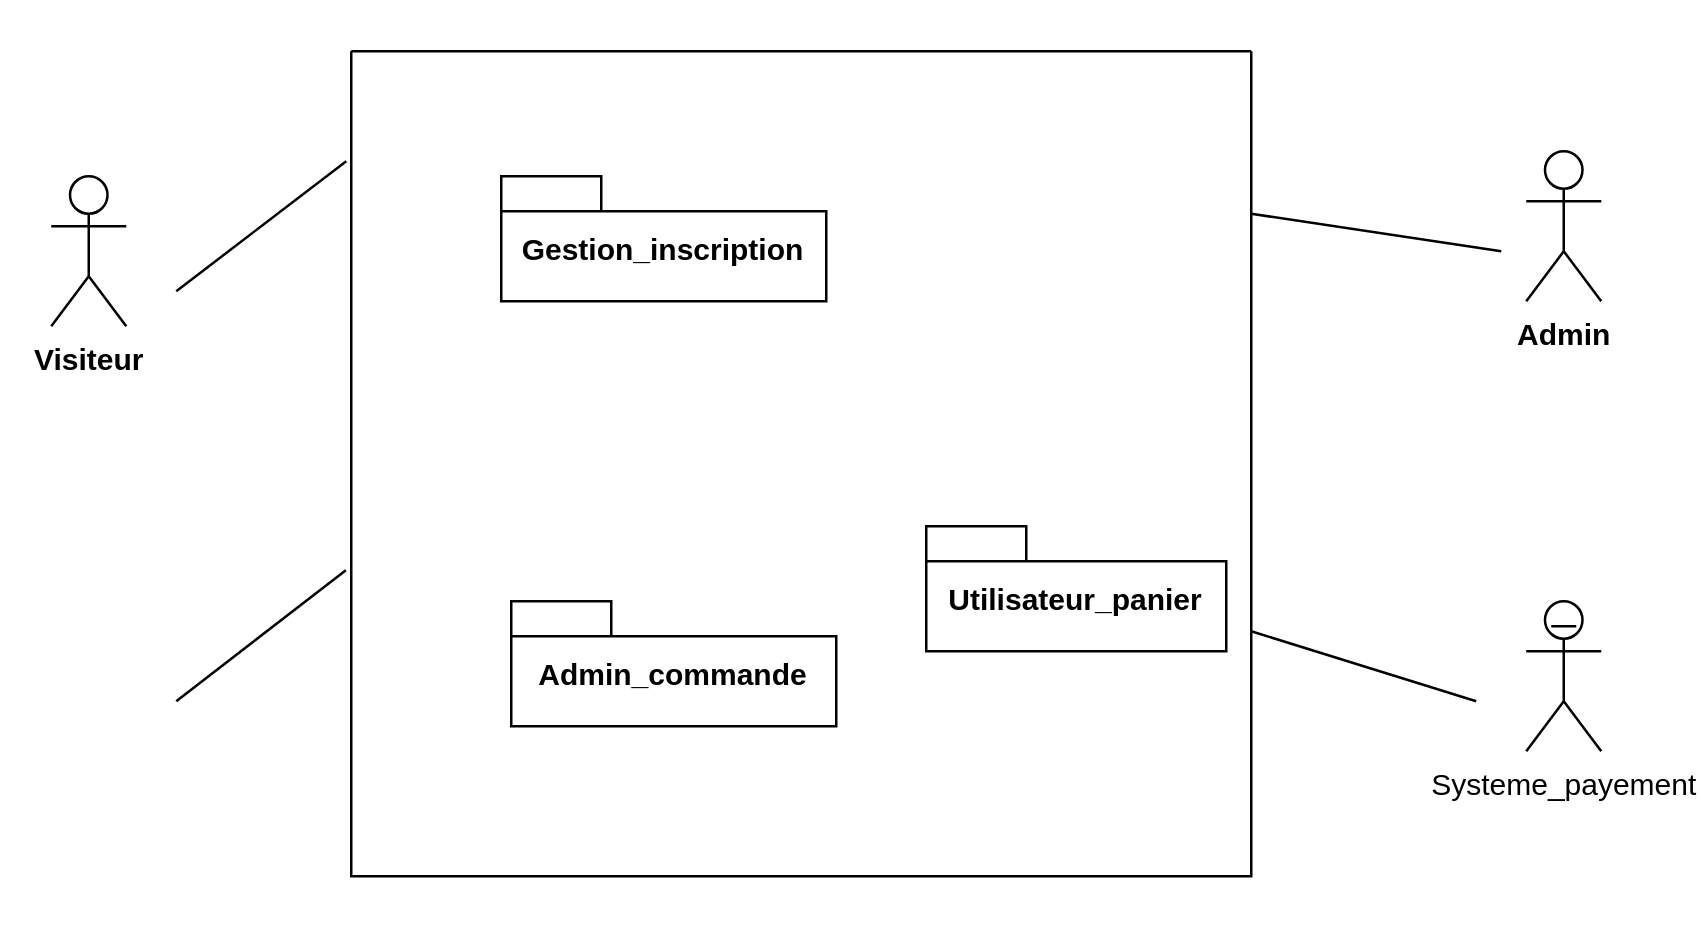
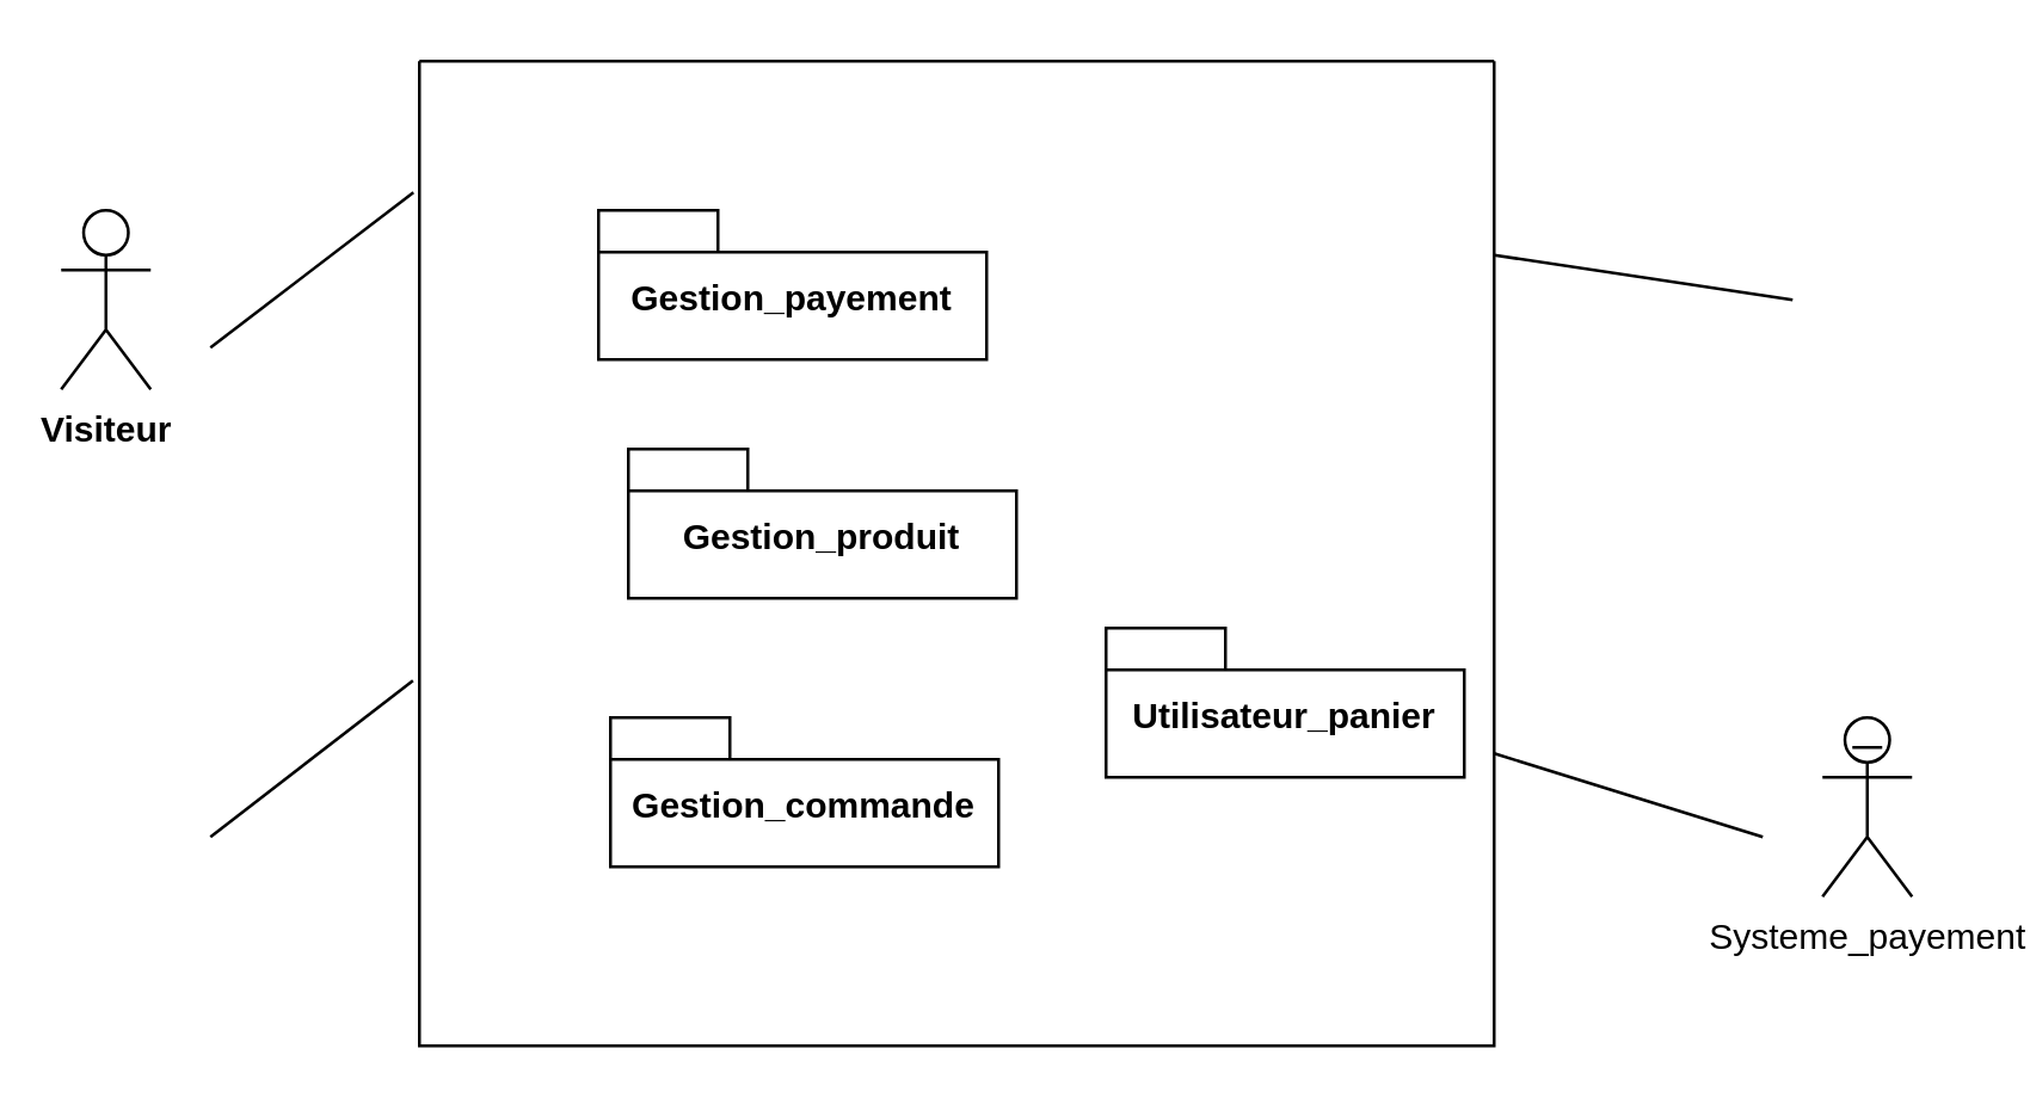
  <mxCell id="0" />
  <mxCell id="1" parent="0" />
  <mxCell id="2" value="" style="group;fontStyle=1" vertex="1" connectable="0" parent="1"><mxGeometry x="20" y="20" width="620" height="330" as="geometry" /></mxCell>
  <mxCell id="3" value="" style="swimlane;startSize=0;fontStyle=1" vertex="1" parent="2"><mxGeometry x="120" width="360" height="330" as="geometry" /></mxCell>
- <mxCell id="4" value="Gestion_inscription" style="shape=folder;fontStyle=1;spacingTop=10;tabWidth=40;tabHeight=14;tabPosition=left;html=1;whiteSpace=wrap;" vertex="1" parent="3"><mxGeometry x="60" y="50" width="130" height="50" as="geometry" /></mxCell>
- <mxCell id="6" value="Admin_commande" style="shape=folder;fontStyle=1;spacingTop=10;tabWidth=40;tabHeight=14;tabPosition=left;html=1;whiteSpace=wrap;" vertex="1" parent="3"><mxGeometry x="64" y="220" width="130" height="50" as="geometry" /></mxCell>
+ <mxCell id="4" value="Gestion_payement" style="shape=folder;fontStyle=1;spacingTop=10;tabWidth=40;tabHeight=14;tabPosition=left;html=1;whiteSpace=wrap;" vertex="1" parent="3"><mxGeometry x="60" y="50" width="130" height="50" as="geometry" /></mxCell>
+ <mxCell id="5" value="Gestion_produit" style="shape=folder;fontStyle=1;spacingTop=10;tabWidth=40;tabHeight=14;tabPosition=left;html=1;whiteSpace=wrap;" vertex="1" parent="3"><mxGeometry x="70" y="130" width="130" height="50" as="geometry" /></mxCell>
+ <mxCell id="6" value="Gestion_commande" style="shape=folder;fontStyle=1;spacingTop=10;tabWidth=40;tabHeight=14;tabPosition=left;html=1;whiteSpace=wrap;" vertex="1" parent="3"><mxGeometry x="64" y="220" width="130" height="50" as="geometry" /></mxCell>
  <mxCell id="7" value="Utilisateur_panier" style="shape=folder;fontStyle=1;spacingTop=10;tabWidth=40;tabHeight=14;tabPosition=left;html=1;whiteSpace=wrap;" vertex="1" parent="3"><mxGeometry x="230" y="190" width="120" height="50" as="geometry" /></mxCell>
  <mxCell id="8" value="Visiteur" style="shape=umlActor;verticalLabelPosition=bottom;verticalAlign=top;html=1;outlineConnect=0;fontStyle=1" vertex="1" parent="2"><mxGeometry y="50" width="30" height="60" as="geometry" /></mxCell>
- <mxCell id="9" value="Admin" style="shape=umlActor;verticalLabelPosition=bottom;verticalAlign=top;html=1;outlineConnect=0;fontStyle=1" vertex="1" parent="2"><mxGeometry x="590" y="40" width="30" height="60" as="geometry" /></mxCell>
  <mxCell id="10" value="" style="endArrow=none;html=1;rounded=0;entryX=-0.006;entryY=0.629;entryDx=0;entryDy=0;entryPerimeter=0;fontStyle=1" edge="1" parent="2" target="3"><mxGeometry width="50" height="50" relative="1" as="geometry"><mxPoint x="50" y="260" as="sourcePoint" /><mxPoint x="100" y="210" as="targetPoint" /></mxGeometry></mxCell>
  <mxCell id="11" value="" style="endArrow=none;html=1;rounded=0;entryX=-0.006;entryY=0.629;entryDx=0;entryDy=0;entryPerimeter=0;fontStyle=1" edge="1" parent="2"><mxGeometry width="50" height="50" relative="1" as="geometry"><mxPoint x="50" y="96" as="sourcePoint" /><mxPoint x="118" y="44" as="targetPoint" /></mxGeometry></mxCell>
  <mxCell id="12" value="" style="endArrow=none;html=1;rounded=0;exitX=1;exitY=0.197;exitDx=0;exitDy=0;exitPerimeter=0;fontStyle=1" edge="1" parent="2" source="3"><mxGeometry width="50" height="50" relative="1" as="geometry"><mxPoint x="510" y="90" as="sourcePoint" /><mxPoint x="580" y="80" as="targetPoint" /></mxGeometry></mxCell>
  <mxCell id="13" value="" style="endArrow=none;html=1;rounded=0;fontStyle=1" edge="1" parent="2"><mxGeometry width="50" height="50" relative="1" as="geometry"><mxPoint x="480" y="232" as="sourcePoint" /><mxPoint x="570" y="260" as="targetPoint" /></mxGeometry></mxCell>
  <mxCell id="14" value="Systeme_payement" style="shape=umlActor;verticalLabelPosition=bottom;verticalAlign=top;html=1;" vertex="1" parent="2"><mxGeometry x="590" y="220" width="30" height="60" as="geometry" /></mxCell>
  <mxCell id="15" value="" style="html=1;verticalAlign=bottom;labelBackgroundColor=none;endArrow=none;endFill=0;endSize=6;align=left;rounded=0;" edge="1" parent="1"><mxGeometry x="-1" relative="1" as="geometry"><mxPoint x="620" y="250" as="sourcePoint" /><mxPoint x="630" y="250" as="targetPoint" /></mxGeometry></mxCell>
